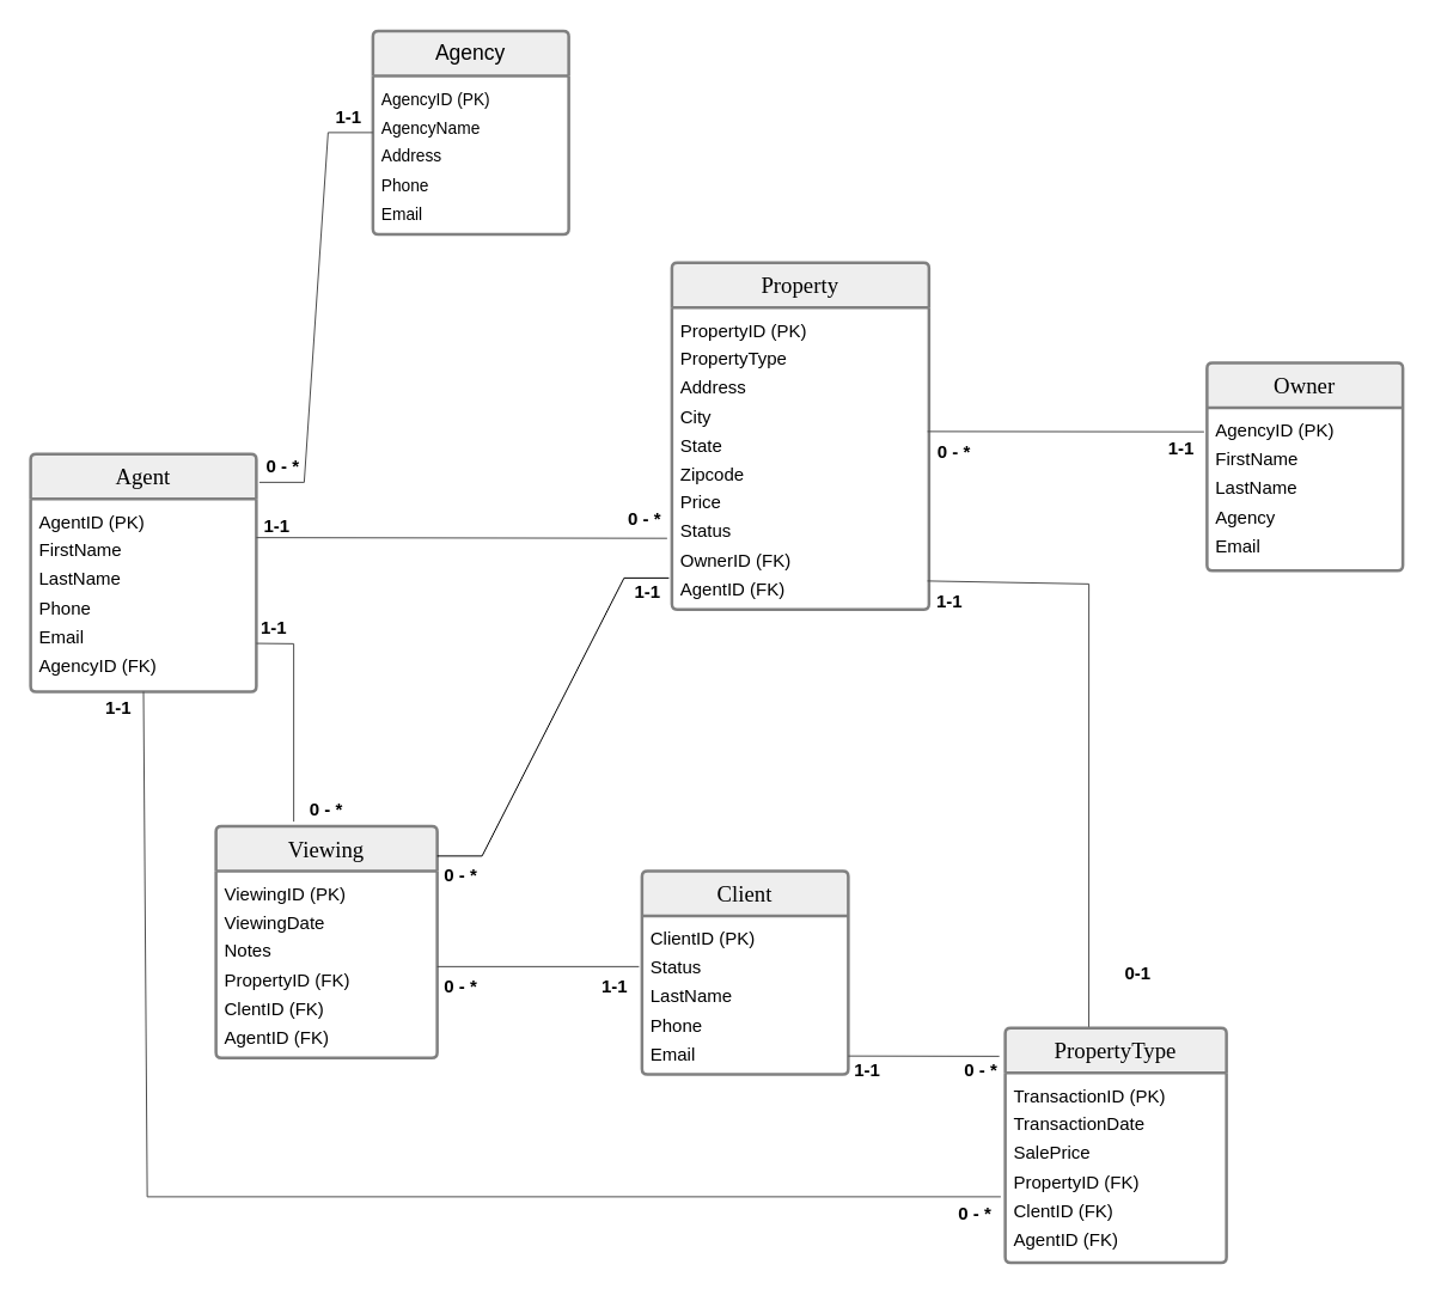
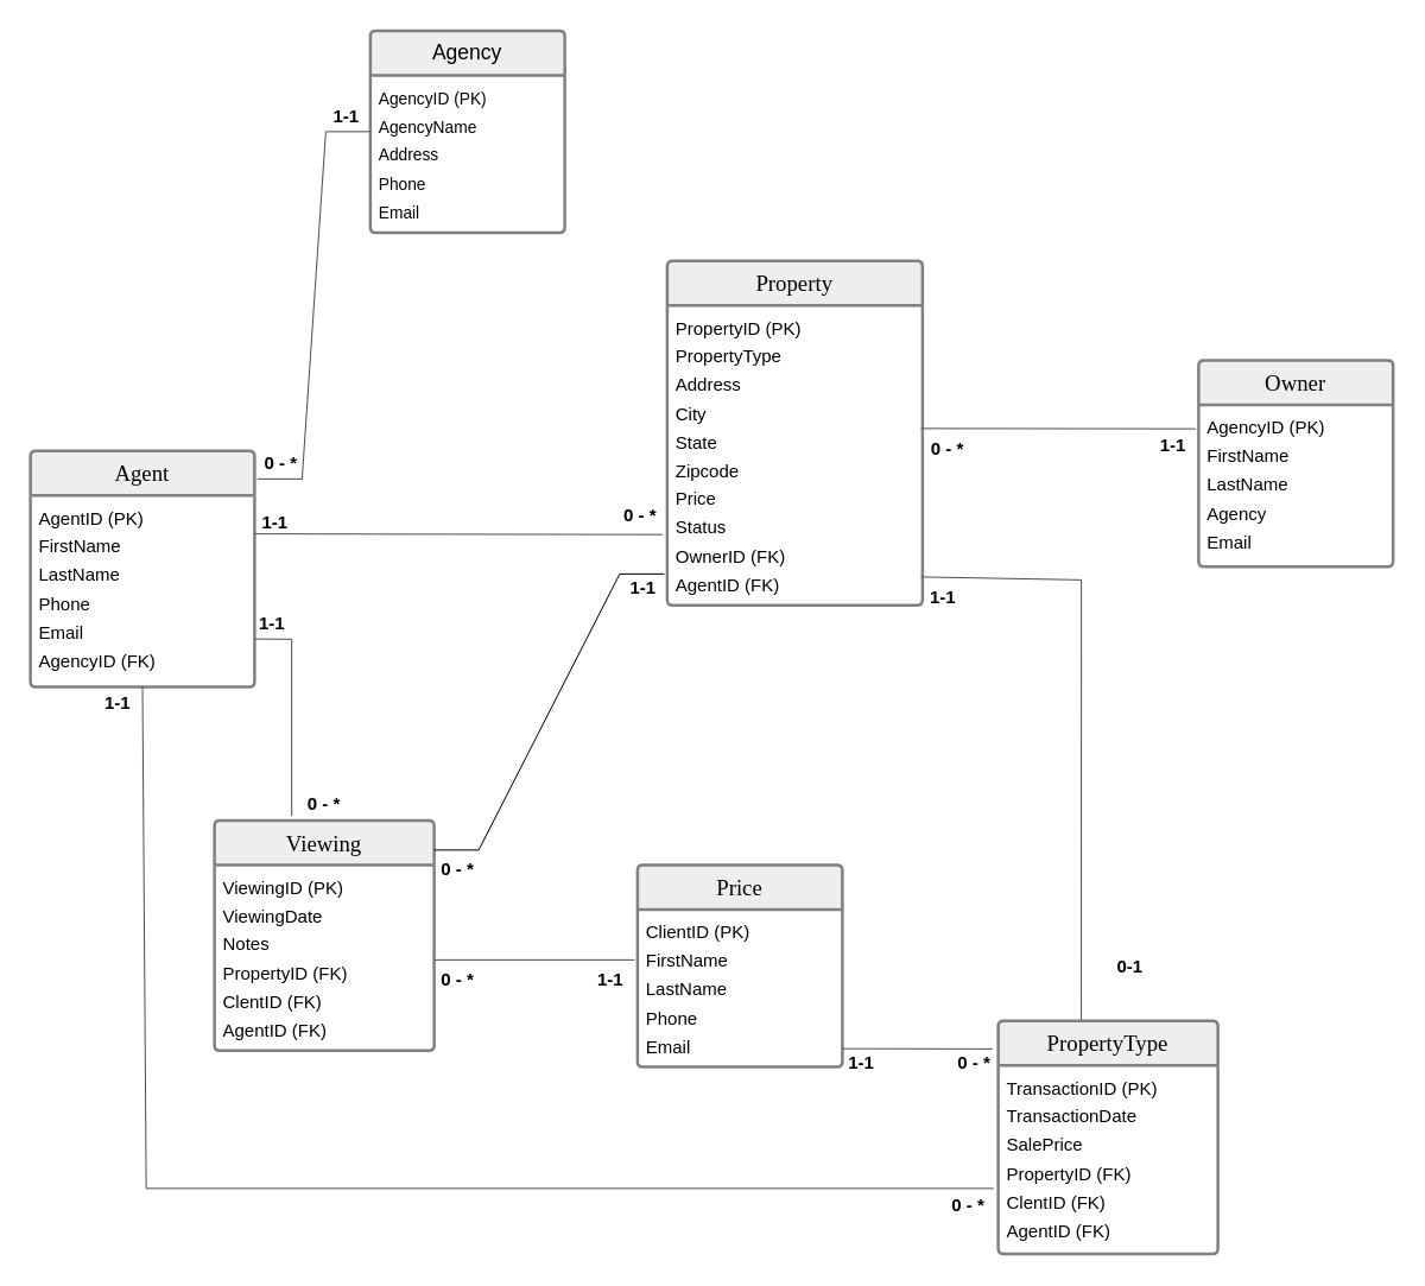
  <mxCell id="0" />
  <mxCell id="1" parent="0" />
  <mxCell id="2" value="Agency" style="swimlane;childLayout=stackLayout;horizontal=1;startSize=30;horizontalStack=0;rounded=1;fontSize=14;fontStyle=0;strokeWidth=2;resizeParent=0;resizeLast=1;shadow=0;dashed=0;align=center;arcSize=4;whiteSpace=wrap;html=1;fillColor=#eeeeee;strokeColor=#808080;" parent="1" vertex="1"><mxGeometry x="249" y="20" width="131" height="136" as="geometry" /></mxCell>
  <mxCell id="3" value="&lt;div style=&quot;line-height: 160%;&quot;&gt;&lt;font style=&quot;font-size: 11px;&quot;&gt;AgencyID (PK)&lt;/font&gt;&lt;div&gt;&lt;font style=&quot;font-size: 11px;&quot;&gt;AgencyName&lt;/font&gt;&lt;/div&gt;&lt;div&gt;&lt;font style=&quot;font-size: 11px;&quot;&gt;Address&lt;/font&gt;&lt;/div&gt;&lt;div&gt;&lt;font style=&quot;font-size: 11px;&quot;&gt;Phone&lt;/font&gt;&lt;/div&gt;&lt;div&gt;&lt;font style=&quot;font-size: 11px;&quot;&gt;Email&lt;/font&gt;&lt;/div&gt;&lt;/div&gt;" style="align=left;strokeColor=none;fillColor=none;spacingLeft=4;spacingRight=4;fontSize=12;verticalAlign=top;resizable=0;rotatable=0;part=1;html=1;whiteSpace=wrap;" parent="2" vertex="1"><mxGeometry y="30" width="131" height="106" as="geometry" /></mxCell>
  <mxCell id="4" value="&lt;font face=&quot;Comic Sans MS&quot; style=&quot;font-size: 15px;&quot;&gt;Agent&lt;/font&gt;" style="swimlane;childLayout=stackLayout;horizontal=1;startSize=30;horizontalStack=0;rounded=1;fontSize=14;fontStyle=0;strokeWidth=2;resizeParent=0;resizeLast=1;shadow=0;dashed=0;align=center;arcSize=4;whiteSpace=wrap;html=1;fillColor=#eeeeee;strokeColor=#808080;" parent="1" vertex="1"><mxGeometry x="20" y="303" width="151" height="159" as="geometry" /></mxCell>
  <mxCell id="5" value="&lt;div style=&quot;line-height: 160%;&quot;&gt;&lt;font&gt;AgentID (PK)&lt;/font&gt;&lt;div&gt;&lt;font&gt;FirstName&lt;/font&gt;&lt;/div&gt;&lt;div&gt;&lt;font&gt;LastName&lt;/font&gt;&lt;/div&gt;&lt;div&gt;&lt;font&gt;Phone&lt;/font&gt;&lt;/div&gt;&lt;div&gt;&lt;font&gt;Email&lt;/font&gt;&lt;/div&gt;&lt;div&gt;&lt;font&gt;AgencyID (FK)&lt;/font&gt;&lt;/div&gt;&lt;/div&gt;" style="align=left;strokeColor=none;fillColor=none;spacingLeft=4;spacingRight=4;fontSize=12;verticalAlign=top;resizable=0;rotatable=0;part=1;html=1;whiteSpace=wrap;" parent="4" vertex="1"><mxGeometry y="30" width="151" height="129" as="geometry" /></mxCell>
  <mxCell id="6" value="&lt;font face=&quot;Comic Sans MS&quot; style=&quot;font-size: 15px;&quot;&gt;Owner&lt;/font&gt;" style="swimlane;childLayout=stackLayout;horizontal=1;startSize=30;horizontalStack=0;rounded=1;fontSize=14;fontStyle=0;strokeWidth=2;resizeParent=0;resizeLast=1;shadow=0;dashed=0;align=center;arcSize=4;whiteSpace=wrap;html=1;fillColor=#eeeeee;strokeColor=#808080;" parent="1" vertex="1"><mxGeometry x="807" y="242" width="131" height="139" as="geometry" /></mxCell>
  <mxCell id="7" value="&lt;div style=&quot;line-height: 160%;&quot;&gt;&lt;font&gt;AgencyID (PK)&lt;/font&gt;&lt;div&gt;&lt;font&gt;FirstName&lt;/font&gt;&lt;/div&gt;&lt;div&gt;&lt;font&gt;LastName&lt;/font&gt;&lt;/div&gt;&lt;div&gt;&lt;font&gt;Agency&lt;/font&gt;&lt;/div&gt;&lt;div&gt;&lt;font&gt;Email&lt;/font&gt;&lt;/div&gt;&lt;/div&gt;" style="align=left;strokeColor=none;fillColor=none;spacingLeft=4;spacingRight=4;fontSize=12;verticalAlign=top;resizable=0;rotatable=0;part=1;html=1;whiteSpace=wrap;" parent="6" vertex="1"><mxGeometry y="30" width="131" height="109" as="geometry" /></mxCell>
  <mxCell id="8" value="&lt;font style=&quot;font-size: 15px;&quot; face=&quot;Comic Sans MS&quot;&gt;PropertyType&lt;/font&gt;" style="swimlane;childLayout=stackLayout;horizontal=1;startSize=30;horizontalStack=0;rounded=1;fontSize=14;fontStyle=0;strokeWidth=2;resizeParent=0;resizeLast=1;shadow=0;dashed=0;align=center;arcSize=4;whiteSpace=wrap;html=1;fillColor=#eeeeee;strokeColor=#808080;" parent="1" vertex="1"><mxGeometry x="672" y="687" width="148" height="157" as="geometry" /></mxCell>
  <mxCell id="9" value="&lt;div style=&quot;line-height: 160%;&quot;&gt;&lt;font&gt;TransactionID (PK)&lt;/font&gt;&lt;div&gt;&lt;font&gt;TransactionDate&lt;/font&gt;&lt;/div&gt;&lt;div&gt;&lt;font&gt;SalePrice&lt;/font&gt;&lt;/div&gt;&lt;div&gt;&lt;font&gt;PropertyID (FK)&lt;/font&gt;&lt;/div&gt;&lt;div&gt;&lt;font&gt;ClentID (FK)&lt;/font&gt;&lt;/div&gt;&lt;div&gt;&lt;font&gt;AgentID (FK)&lt;/font&gt;&lt;/div&gt;&lt;div&gt;&lt;br&gt;&lt;/div&gt;&lt;/div&gt;" style="align=left;strokeColor=none;fillColor=none;spacingLeft=4;spacingRight=4;fontSize=12;verticalAlign=top;resizable=0;rotatable=0;part=1;html=1;whiteSpace=wrap;" parent="8" vertex="1"><mxGeometry y="30" width="148" height="127" as="geometry" /></mxCell>
  <mxCell id="10" value="&lt;font face=&quot;Comic Sans MS&quot; style=&quot;font-size: 15px;&quot;&gt;Viewing&lt;/font&gt;" style="swimlane;childLayout=stackLayout;horizontal=1;startSize=30;horizontalStack=0;rounded=1;fontSize=14;fontStyle=0;strokeWidth=2;resizeParent=0;resizeLast=1;shadow=0;dashed=0;align=center;arcSize=4;whiteSpace=wrap;html=1;fillColor=#eeeeee;strokeColor=#808080;" parent="1" vertex="1"><mxGeometry x="144" y="552" width="148" height="155" as="geometry" /></mxCell>
  <mxCell id="11" value="&lt;div style=&quot;line-height: 160%;&quot;&gt;&lt;font&gt;ViewingID (PK)&lt;/font&gt;&lt;div&gt;&lt;font&gt;ViewingDate&lt;/font&gt;&lt;/div&gt;&lt;div&gt;&lt;font&gt;Notes&lt;/font&gt;&lt;/div&gt;&lt;div&gt;&lt;font&gt;PropertyID (FK)&lt;/font&gt;&lt;/div&gt;&lt;div&gt;&lt;font&gt;ClentID (FK)&lt;/font&gt;&lt;/div&gt;&lt;div&gt;&lt;font&gt;AgentID (FK)&lt;/font&gt;&lt;/div&gt;&lt;div&gt;&lt;br&gt;&lt;/div&gt;&lt;/div&gt;" style="align=left;strokeColor=none;fillColor=none;spacingLeft=4;spacingRight=4;fontSize=12;verticalAlign=top;resizable=0;rotatable=0;part=1;html=1;whiteSpace=wrap;" parent="10" vertex="1"><mxGeometry y="30" width="148" height="125" as="geometry" /></mxCell>
  <mxCell id="12" value="&lt;font face=&quot;Comic Sans MS&quot; style=&quot;font-size: 15px;&quot;&gt;Property&lt;/font&gt;" style="swimlane;childLayout=stackLayout;horizontal=1;startSize=30;horizontalStack=0;rounded=1;fontSize=14;fontStyle=0;strokeWidth=2;resizeParent=0;resizeLast=1;shadow=0;dashed=0;align=center;arcSize=4;whiteSpace=wrap;html=1;fillColor=#eeeeee;strokeColor=#808080;" parent="1" vertex="1"><mxGeometry x="449" y="175" width="172" height="232" as="geometry" /></mxCell>
  <mxCell id="13" value="&lt;div style=&quot;line-height: 160%;&quot;&gt;&lt;div&gt;&lt;font&gt;PropertyID (PK)&lt;br&gt;&lt;/font&gt;&lt;/div&gt;&lt;div&gt;&lt;font&gt;PropertyType&lt;/font&gt;&lt;/div&gt;&lt;div&gt;&lt;font&gt;Address&lt;/font&gt;&lt;/div&gt;&lt;div&gt;&lt;font&gt;City&lt;/font&gt;&lt;/div&gt;&lt;div&gt;&lt;font&gt;State&lt;/font&gt;&lt;/div&gt;&lt;div&gt;&lt;font&gt;Zipcode&lt;/font&gt;&lt;/div&gt;&lt;div&gt;&lt;font&gt;Price&lt;/font&gt;&lt;/div&gt;&lt;div&gt;&lt;font&gt;Status&lt;/font&gt;&lt;/div&gt;&lt;div&gt;&lt;font&gt;OwnerID (FK)&lt;/font&gt;&lt;/div&gt;&lt;div&gt;&lt;font&gt;AgentID (FK)&lt;/font&gt;&lt;/div&gt;&lt;/div&gt;" style="align=left;strokeColor=none;fillColor=none;spacingLeft=4;spacingRight=4;fontSize=12;verticalAlign=top;resizable=0;rotatable=0;part=1;html=1;whiteSpace=wrap;" parent="12" vertex="1"><mxGeometry y="30" width="172" height="202" as="geometry" /></mxCell>
- <mxCell id="14" value="&lt;font face=&quot;Comic Sans MS&quot; style=&quot;font-size: 15px;&quot;&gt;Client&lt;/font&gt;" style="swimlane;childLayout=stackLayout;horizontal=1;startSize=30;horizontalStack=0;rounded=1;fontSize=14;fontStyle=0;strokeWidth=2;resizeParent=0;resizeLast=1;shadow=0;dashed=0;align=center;arcSize=4;whiteSpace=wrap;html=1;fillColor=#eeeeee;strokeColor=#808080;" parent="1" vertex="1"><mxGeometry x="429" y="582" width="138" height="136" as="geometry" /></mxCell>
- <mxCell id="15" value="&lt;div style=&quot;line-height: 160%;&quot;&gt;&lt;font&gt;ClientID (PK)&lt;/font&gt;&lt;div&gt;&lt;font&gt;Status&lt;/font&gt;&lt;/div&gt;&lt;div&gt;&lt;font&gt;LastName&lt;/font&gt;&lt;/div&gt;&lt;div&gt;&lt;font&gt;Phone&lt;/font&gt;&lt;/div&gt;&lt;div&gt;&lt;font&gt;Email&lt;/font&gt;&lt;/div&gt;&lt;/div&gt;" style="align=left;strokeColor=none;fillColor=none;spacingLeft=4;spacingRight=4;fontSize=12;verticalAlign=top;resizable=0;rotatable=0;part=1;html=1;whiteSpace=wrap;" parent="14" vertex="1"><mxGeometry y="30" width="138" height="106" as="geometry" /></mxCell>
+ <mxCell id="14" value="&lt;font face=&quot;Comic Sans MS&quot; style=&quot;font-size: 15px;&quot;&gt;Price&lt;/font&gt;" style="swimlane;childLayout=stackLayout;horizontal=1;startSize=30;horizontalStack=0;rounded=1;fontSize=14;fontStyle=0;strokeWidth=2;resizeParent=0;resizeLast=1;shadow=0;dashed=0;align=center;arcSize=4;whiteSpace=wrap;html=1;fillColor=#eeeeee;strokeColor=#808080;" parent="1" vertex="1"><mxGeometry x="429" y="582" width="138" height="136" as="geometry" /></mxCell>
+ <mxCell id="15" value="&lt;div style=&quot;line-height: 160%;&quot;&gt;&lt;font&gt;ClientID (PK)&lt;/font&gt;&lt;div&gt;&lt;font&gt;FirstName&lt;/font&gt;&lt;/div&gt;&lt;div&gt;&lt;font&gt;LastName&lt;/font&gt;&lt;/div&gt;&lt;div&gt;&lt;font&gt;Phone&lt;/font&gt;&lt;/div&gt;&lt;div&gt;&lt;font&gt;Email&lt;/font&gt;&lt;/div&gt;&lt;/div&gt;" style="align=left;strokeColor=none;fillColor=none;spacingLeft=4;spacingRight=4;fontSize=12;verticalAlign=top;resizable=0;rotatable=0;part=1;html=1;whiteSpace=wrap;" parent="14" vertex="1"><mxGeometry y="30" width="138" height="106" as="geometry" /></mxCell>
  <mxCell id="16" value="" style="endArrow=none;html=1;rounded=0;entryX=0;entryY=0.433;entryDx=0;entryDy=0;entryPerimeter=0;endSize=3;strokeWidth=0.8;strokeColor=#4D4D4D;fillColor=#ffcc99;" parent="1" edge="1"><mxGeometry relative="1" as="geometry"><mxPoint x="620" y="288" as="sourcePoint" /><mxPoint x="805" y="288.197" as="targetPoint" /></mxGeometry></mxCell>
  <mxCell id="17" value="" style="endArrow=none;html=1;rounded=0;entryX=-0.007;entryY=0.796;entryDx=0;entryDy=0;entryPerimeter=0;strokeWidth=0.8;strokeColor=#4D4D4D;" parent="1" edge="1"><mxGeometry relative="1" as="geometry"><mxPoint x="171" y="359" as="sourcePoint" /><mxPoint x="445.796" y="359.464" as="targetPoint" /></mxGeometry></mxCell>
  <mxCell id="18" value="" style="edgeStyle=entityRelationEdgeStyle;fontSize=12;html=1;endArrow=none;endFill=1;rounded=0;entryX=0;entryY=0.5;entryDx=0;entryDy=0;startFill=0;strokeWidth=0.8;strokeColor=#4D4D4D;" parent="1" target="2" edge="1"><mxGeometry width="100" height="100" relative="1" as="geometry"><mxPoint x="173" y="322" as="sourcePoint" /><mxPoint x="185" y="198" as="targetPoint" /><Array as="points"><mxPoint x="219" y="318" /></Array></mxGeometry></mxCell>
  <mxCell id="19" value="" style="endArrow=none;html=1;rounded=0;strokeWidth=0.8;strokeColor=#4D4D4D;" parent="1" edge="1"><mxGeometry relative="1" as="geometry"><mxPoint x="292" y="646" as="sourcePoint" /><mxPoint x="427" y="646" as="targetPoint" /></mxGeometry></mxCell>
  <mxCell id="20" value="" style="fontSize=12;html=1;endArrow=none;endFill=1;startArrow=none;rounded=0;entryX=0.994;entryY=0.906;entryDx=0;entryDy=0;entryPerimeter=0;exitX=0.378;exitY=-0.004;exitDx=0;exitDy=0;exitPerimeter=0;startFill=0;strokeWidth=0.8;strokeColor=light-dark(#4D4D4D,#4D4D4D);" parent="1" source="8" target="13" edge="1"><mxGeometry width="100" height="100" relative="1" as="geometry"><mxPoint x="696" y="530" as="sourcePoint" /><mxPoint x="796" y="430" as="targetPoint" /><Array as="points"><mxPoint x="728" y="390" /></Array></mxGeometry></mxCell>
  <mxCell id="21" value="" style="edgeStyle=entityRelationEdgeStyle;fontSize=12;html=1;endArrow=none;startArrow=none;rounded=0;startFill=0;strokeWidth=0.8;" parent="1" edge="1"><mxGeometry width="100" height="100" relative="1" as="geometry"><mxPoint x="292" y="572" as="sourcePoint" /><mxPoint x="447" y="386" as="targetPoint" /></mxGeometry></mxCell>
  <mxCell id="22" value="" style="endArrow=none;html=1;rounded=0;exitX=1;exitY=0.75;exitDx=0;exitDy=0;strokeWidth=0.8;strokeColor=#4D4D4D;" parent="1" source="5" edge="1"><mxGeometry relative="1" as="geometry"><mxPoint x="140" y="462" as="sourcePoint" /><mxPoint x="196" y="549" as="targetPoint" /><Array as="points"><mxPoint x="196" y="430" /></Array></mxGeometry></mxCell>
  <mxCell id="23" value="" style="endArrow=none;html=1;rounded=0;exitX=0.5;exitY=1;exitDx=0;exitDy=0;strokeWidth=0.8;strokeColor=#4D4D4D;" parent="1" source="5" edge="1"><mxGeometry relative="1" as="geometry"><mxPoint x="66" y="462" as="sourcePoint" /><mxPoint x="669" y="800" as="targetPoint" /><Array as="points"><mxPoint x="98" y="800" /></Array></mxGeometry></mxCell>
  <mxCell id="24" value="" style="endArrow=none;html=1;rounded=0;strokeWidth=0.8;strokeColor=#4D4D4D;" parent="1" edge="1"><mxGeometry relative="1" as="geometry"><mxPoint x="567" y="705.82" as="sourcePoint" /><mxPoint x="668" y="706" as="targetPoint" /></mxGeometry></mxCell>
  <mxCell id="25" value="&lt;font&gt;&lt;b&gt;0 - *&lt;/b&gt;&lt;/font&gt;" style="text;html=1;align=center;verticalAlign=middle;whiteSpace=wrap;rounded=0;" parent="1" vertex="1"><mxGeometry x="614" y="291" width="48" height="22" as="geometry" /></mxCell>
  <mxCell id="26" value="&lt;font&gt;&lt;b&gt;1-1&lt;/b&gt;&lt;/font&gt;" style="text;html=1;align=center;verticalAlign=middle;whiteSpace=wrap;rounded=0;" parent="1" vertex="1"><mxGeometry x="766" y="289" width="48" height="22" as="geometry" /></mxCell>
  <mxCell id="27" value="&lt;font&gt;&lt;b&gt;0-1&lt;/b&gt;&lt;/font&gt;" style="text;html=1;align=center;verticalAlign=middle;whiteSpace=wrap;rounded=0;" parent="1" vertex="1"><mxGeometry x="737" y="640" width="48" height="22" as="geometry" /></mxCell>
  <mxCell id="28" value="&lt;font&gt;&lt;b&gt;0 - *&lt;/b&gt;&lt;/font&gt;" style="text;html=1;align=center;verticalAlign=middle;whiteSpace=wrap;rounded=0;" parent="1" vertex="1"><mxGeometry x="628" y="801" width="48" height="22" as="geometry" /></mxCell>
  <mxCell id="29" value="&lt;font&gt;&lt;b&gt;1-1&lt;/b&gt;&lt;/font&gt;" style="text;html=1;align=center;verticalAlign=middle;whiteSpace=wrap;rounded=0;" parent="1" vertex="1"><mxGeometry x="611" y="391" width="48" height="22" as="geometry" /></mxCell>
  <mxCell id="30" value="&lt;font&gt;&lt;b&gt;1-1&lt;/b&gt;&lt;/font&gt;" style="text;html=1;align=center;verticalAlign=middle;whiteSpace=wrap;rounded=0;" parent="1" vertex="1"><mxGeometry x="55" y="462" width="48" height="22" as="geometry" /></mxCell>
  <mxCell id="31" value="&lt;font&gt;&lt;b&gt;1-1&lt;/b&gt;&lt;/font&gt;" style="text;html=1;align=center;verticalAlign=middle;whiteSpace=wrap;rounded=0;" parent="1" vertex="1"><mxGeometry x="556" y="705" width="48" height="22" as="geometry" /></mxCell>
  <mxCell id="32" value="&lt;font&gt;&lt;b&gt;0 - *&lt;/b&gt;&lt;/font&gt;" style="text;html=1;align=center;verticalAlign=middle;whiteSpace=wrap;rounded=0;" parent="1" vertex="1"><mxGeometry x="632" y="705" width="48" height="22" as="geometry" /></mxCell>
  <mxCell id="33" value="&lt;font&gt;&lt;b&gt;0 - *&lt;/b&gt;&lt;/font&gt;" style="text;html=1;align=center;verticalAlign=middle;whiteSpace=wrap;rounded=0;" parent="1" vertex="1"><mxGeometry x="284" y="649" width="48" height="22" as="geometry" /></mxCell>
  <mxCell id="34" value="&lt;font&gt;&lt;b&gt;1-1&lt;/b&gt;&lt;/font&gt;" style="text;html=1;align=center;verticalAlign=middle;whiteSpace=wrap;rounded=0;" parent="1" vertex="1"><mxGeometry x="387" y="649" width="48" height="22" as="geometry" /></mxCell>
  <mxCell id="35" value="&lt;font&gt;&lt;b&gt;1-1&lt;/b&gt;&lt;/font&gt;" style="text;html=1;align=center;verticalAlign=middle;whiteSpace=wrap;rounded=0;" parent="1" vertex="1"><mxGeometry x="159" y="409" width="48" height="22" as="geometry" /></mxCell>
  <mxCell id="36" value="&lt;font&gt;&lt;b&gt;0 - *&lt;/b&gt;&lt;/font&gt;" style="text;html=1;align=center;verticalAlign=middle;whiteSpace=wrap;rounded=0;" parent="1" vertex="1"><mxGeometry x="194" y="530" width="48" height="22" as="geometry" /></mxCell>
  <mxCell id="37" value="&lt;font&gt;&lt;b&gt;0 - *&lt;/b&gt;&lt;/font&gt;" style="text;html=1;align=center;verticalAlign=middle;whiteSpace=wrap;rounded=0;" parent="1" vertex="1"><mxGeometry x="284" y="574" width="48" height="22" as="geometry" /></mxCell>
  <mxCell id="38" value="&lt;font&gt;&lt;b&gt;1-1&lt;/b&gt;&lt;/font&gt;" style="text;html=1;align=center;verticalAlign=middle;whiteSpace=wrap;rounded=0;" parent="1" vertex="1"><mxGeometry x="409" y="385" width="48" height="22" as="geometry" /></mxCell>
  <mxCell id="39" value="&lt;font&gt;&lt;b&gt;1-1&lt;/b&gt;&lt;/font&gt;" style="text;html=1;align=center;verticalAlign=middle;whiteSpace=wrap;rounded=0;" parent="1" vertex="1"><mxGeometry x="161" y="341" width="48" height="22" as="geometry" /></mxCell>
  <mxCell id="40" value="&lt;font&gt;&lt;b&gt;0 - *&lt;/b&gt;&lt;/font&gt;" style="text;html=1;align=center;verticalAlign=middle;whiteSpace=wrap;rounded=0;" parent="1" vertex="1"><mxGeometry x="407" y="336" width="48" height="22" as="geometry" /></mxCell>
  <mxCell id="41" value="&lt;font&gt;&lt;b&gt;1-1&lt;/b&gt;&lt;/font&gt;" style="text;html=1;align=center;verticalAlign=middle;whiteSpace=wrap;rounded=0;" parent="1" vertex="1"><mxGeometry x="209" y="67" width="48" height="22" as="geometry" /></mxCell>
  <mxCell id="42" value="&lt;font&gt;&lt;b style=&quot;&quot;&gt;0 - *&lt;/b&gt;&lt;/font&gt;" style="text;html=1;align=center;verticalAlign=middle;whiteSpace=wrap;rounded=0;" parent="1" vertex="1"><mxGeometry x="165" y="300.5" width="48" height="22" as="geometry" /></mxCell>
